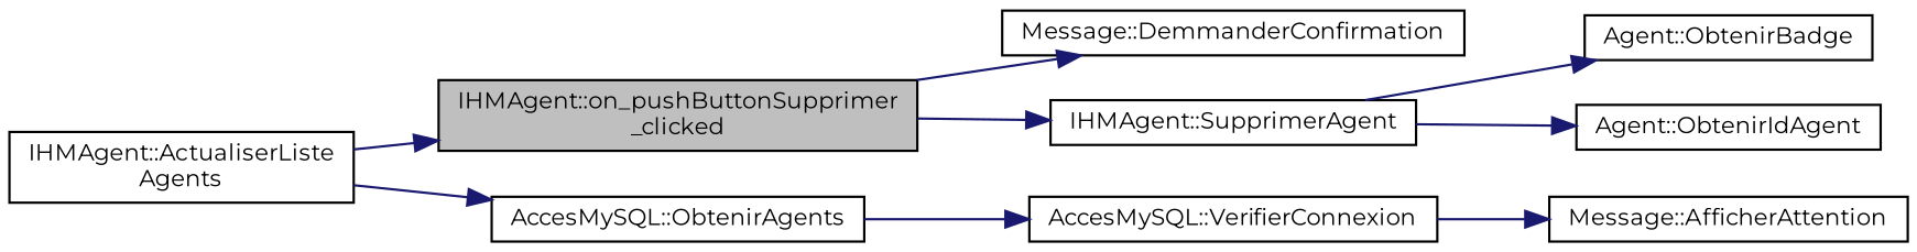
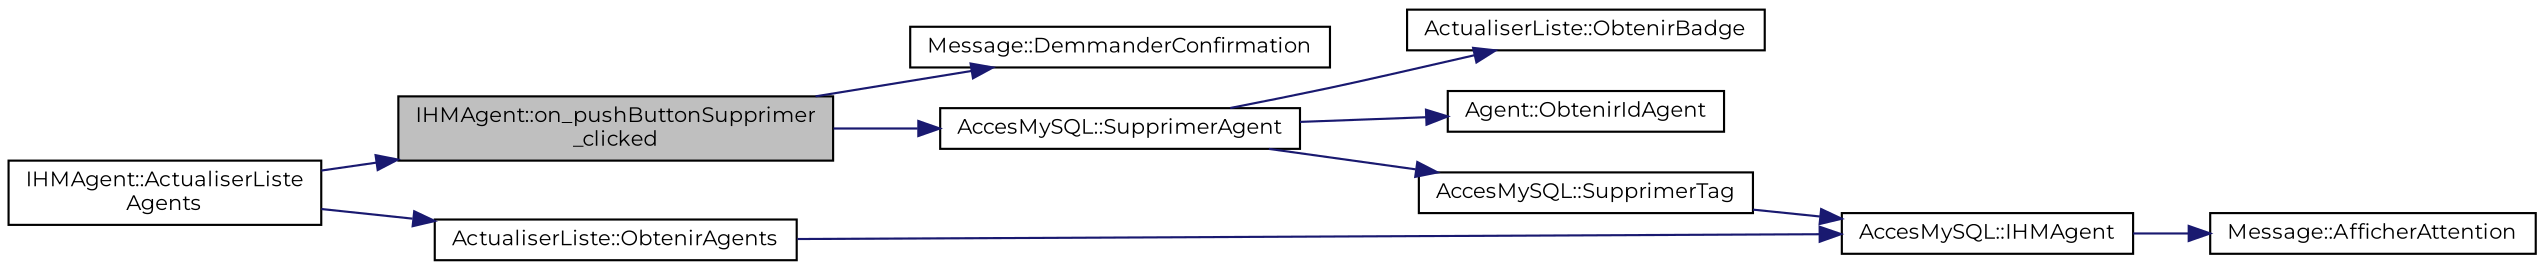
  digraph {
    fontname=Montserrat
    rankdir=LR
    node [color=black fillcolor=white fontname=Montserrat fontsize=10 shape=record style=filled]
    edge [color=midnightblue fontname=Montserrat fontsize=10 labelfontname=Helvetica labelfontsize=10 style=solid]
    n1 [fillcolor=grey75 fontcolor=black height=0.2 label="IHMAgent::on_pushButtonSupprimer\l_clicked" width=0.4]
    n2 [height=0.2 label="Message::DemmanderConfirmation" width=0.4]
-   n3 [height=0.2 label="IHMAgent::SupprimerAgent" width=0.4]
+   n3 [height=0.2 label="AccesMySQL::SupprimerAgent" width=0.4]
    n4 [height=0.2 label="IHMAgent::ActualiserListe\lAgents" width=0.4]
-   n5 [height=0.2 label="AccesMySQL::ObtenirAgents" width=0.4]
-   n6 [height=0.2 label="Agent::ObtenirBadge" width=0.4]
+   n5 [height=0.2 label="ActualiserListe::ObtenirAgents" width=0.4]
+   n6 [height=0.2 label="ActualiserListe::ObtenirBadge" width=0.4]
    n7 [height=0.2 label="Agent::ObtenirIdAgent" width=0.4]
-   n9 [height=0.2 label="AccesMySQL::VerifierConnexion" width=0.4]
+   n8 [height=0.2 label="AccesMySQL::SupprimerTag" width=0.4]
+   n9 [height=0.2 label="AccesMySQL::IHMAgent" width=0.4]
    n10 [height=0.2 label="Message::AfficherAttention" width=0.4]
    n1 -> n2
    n1 -> n3
    n3 -> n6
    n3 -> n7
+   n3 -> n8
    n4 -> n1
    n4 -> n5
    n5 -> n9
+   n8 -> n9
    n9 -> n10
  }
